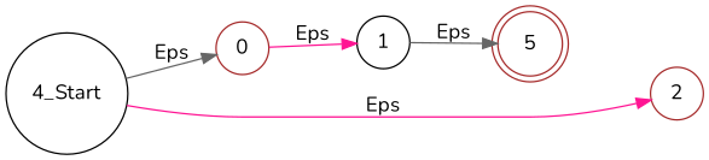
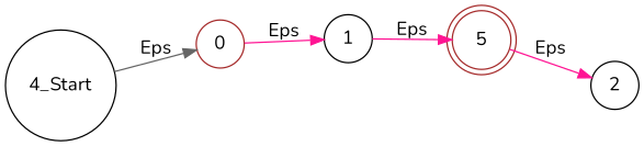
  digraph {
    fontname=Nunito
    rankdir=LR
    node [color=brown fontname=Nunito shape=circle]
    edge [color=gray40 fontname=Nunito]
    n1 [color=black label="4_Start"]
    0
-   2
+   2 [color=black]
    1 [color=black]
    5 [shape=doublecircle]
    n1 -> 0 [label=Eps]
-   n1 -> 2 [color=deeppink label=Eps]
+   5 -> 2 [color=deeppink label=Eps]
    0 -> 1 [color=deeppink label=Eps]
-   1 -> 5 [label=Eps]
+   1 -> 5 [color=deeppink label=Eps]
  }
